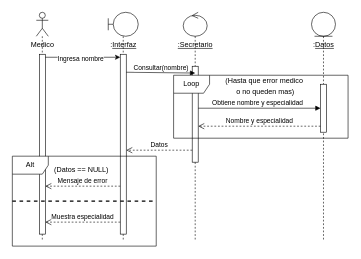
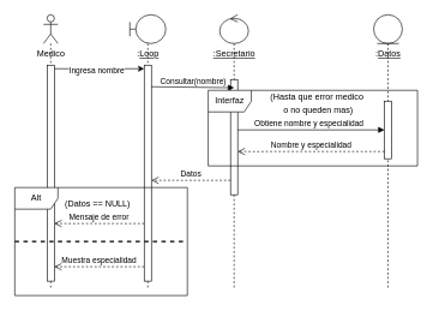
  <mxCell id="0" />
  <mxCell id="1" parent="0" />
  <mxCell id="2" value="" style="shape=umlLifeline;perimeter=lifelinePerimeter;whiteSpace=wrap;html=1;container=1;dropTarget=0;collapsible=0;recursiveResize=0;outlineConnect=0;portConstraint=eastwest;newEdgeStyle={&quot;curved&quot;:0,&quot;rounded&quot;:0};participant=umlActor;" vertex="1" parent="1"><mxGeometry x="60" y="20" width="20" height="380" as="geometry" /></mxCell>
  <mxCell id="3" value="" style="html=1;points=[[0,0,0,0,5],[0,1,0,0,-5],[1,0,0,0,5],[1,1,0,0,-5]];perimeter=orthogonalPerimeter;outlineConnect=0;targetShapes=umlLifeline;portConstraint=eastwest;newEdgeStyle={&quot;curved&quot;:0,&quot;rounded&quot;:0};" vertex="1" parent="2"><mxGeometry x="5" y="70" width="10" height="300" as="geometry" /></mxCell>
  <mxCell id="4" value="Medico" style="text;html=1;align=center;verticalAlign=middle;resizable=0;points=[];autosize=1;strokeColor=none;fillColor=none;" vertex="1" parent="1"><mxGeometry x="30" y="60" width="80" height="30" as="geometry" /></mxCell>
  <mxCell id="5" value="" style="shape=umlLifeline;perimeter=lifelinePerimeter;whiteSpace=wrap;html=1;container=1;dropTarget=0;collapsible=0;recursiveResize=0;outlineConnect=0;portConstraint=eastwest;newEdgeStyle={&quot;curved&quot;:0,&quot;rounded&quot;:0};participant=umlBoundary;" vertex="1" parent="1"><mxGeometry x="180" y="20" width="50" height="380" as="geometry" /></mxCell>
  <mxCell id="6" value="" style="html=1;points=[[0,0,0,0,5],[0,1,0,0,-5],[1,0,0,0,5],[1,1,0,0,-5]];perimeter=orthogonalPerimeter;outlineConnect=0;targetShapes=umlLifeline;portConstraint=eastwest;newEdgeStyle={&quot;curved&quot;:0,&quot;rounded&quot;:0};" vertex="1" parent="5"><mxGeometry x="20" y="70" width="10" height="300" as="geometry" /></mxCell>
- <mxCell id="7" value=":&lt;u&gt;Interfaz&lt;/u&gt;" style="text;html=1;align=center;verticalAlign=middle;resizable=0;points=[];autosize=1;strokeColor=none;fillColor=none;" vertex="1" parent="1"><mxGeometry x="170" y="60" width="70" height="30" as="geometry" /></mxCell>
+ <mxCell id="7" value=":&lt;u&gt;Loop&lt;/u&gt;" style="text;html=1;align=center;verticalAlign=middle;resizable=0;points=[];autosize=1;strokeColor=none;fillColor=none;" vertex="1" parent="1"><mxGeometry x="170" y="60" width="70" height="30" as="geometry" /></mxCell>
  <mxCell id="8" value="" style="shape=umlLifeline;perimeter=lifelinePerimeter;whiteSpace=wrap;html=1;container=1;dropTarget=0;collapsible=0;recursiveResize=0;outlineConnect=0;portConstraint=eastwest;newEdgeStyle={&quot;curved&quot;:0,&quot;rounded&quot;:0};participant=umlControl;" vertex="1" parent="1"><mxGeometry x="305" y="20" width="40" height="380" as="geometry" /></mxCell>
  <mxCell id="9" value="" style="html=1;points=[[0,0,0,0,5],[0,1,0,0,-5],[1,0,0,0,5],[1,1,0,0,-5]];perimeter=orthogonalPerimeter;outlineConnect=0;targetShapes=umlLifeline;portConstraint=eastwest;newEdgeStyle={&quot;curved&quot;:0,&quot;rounded&quot;:0};" vertex="1" parent="8"><mxGeometry x="15" y="90" width="10" height="160" as="geometry" /></mxCell>
  <mxCell id="10" value="&lt;u style=&quot;text-wrap: wrap;&quot;&gt;:Secretario&lt;/u&gt;" style="text;html=1;align=center;verticalAlign=middle;resizable=0;points=[];autosize=1;strokeColor=none;fillColor=none;" vertex="1" parent="1"><mxGeometry x="270" y="60" width="110" height="30" as="geometry" /></mxCell>
  <mxCell id="11" value="" style="shape=umlLifeline;perimeter=lifelinePerimeter;whiteSpace=wrap;html=1;container=1;dropTarget=0;collapsible=0;recursiveResize=0;outlineConnect=0;portConstraint=eastwest;newEdgeStyle={&quot;curved&quot;:0,&quot;rounded&quot;:0};participant=umlEntity;" vertex="1" parent="1"><mxGeometry x="519" y="20" width="40" height="380" as="geometry" /></mxCell>
  <mxCell id="12" value="" style="html=1;points=[[0,0,0,0,5],[0,1,0,0,-5],[1,0,0,0,5],[1,1,0,0,-5]];perimeter=orthogonalPerimeter;outlineConnect=0;targetShapes=umlLifeline;portConstraint=eastwest;newEdgeStyle={&quot;curved&quot;:0,&quot;rounded&quot;:0};" vertex="1" parent="11"><mxGeometry x="15" y="120" width="10" height="80" as="geometry" /></mxCell>
  <mxCell id="13" value=":&lt;u&gt;Datos&lt;/u&gt;" style="text;html=1;align=center;verticalAlign=middle;resizable=0;points=[];autosize=1;strokeColor=none;fillColor=none;" vertex="1" parent="1"><mxGeometry x="504" y="60" width="70" height="30" as="geometry" /></mxCell>
  <mxCell id="14" style="edgeStyle=orthogonalEdgeStyle;rounded=0;orthogonalLoop=1;jettySize=auto;html=1;curved=0;exitX=1;exitY=0;exitDx=0;exitDy=5;exitPerimeter=0;entryX=0;entryY=0;entryDx=0;entryDy=5;entryPerimeter=0;" edge="1" parent="1" source="3" target="6"><mxGeometry relative="1" as="geometry" /></mxCell>
  <mxCell id="15" value="Ingresa nombre" style="edgeLabel;html=1;align=center;verticalAlign=middle;resizable=0;points=[];" vertex="1" connectable="0" parent="14"><mxGeometry x="-0.137" y="-1" relative="1" as="geometry"><mxPoint x="4" as="offset" /></mxGeometry></mxCell>
  <mxCell id="16" value="Consultar(nombre)" style="html=1;verticalAlign=bottom;endArrow=block;curved=0;rounded=0;entryX=0.5;entryY=0.071;entryDx=0;entryDy=0;entryPerimeter=0;" edge="1" parent="1" target="9"><mxGeometry width="80" relative="1" as="geometry"><mxPoint x="210" y="120" as="sourcePoint" /><mxPoint x="300" y="120" as="targetPoint" /><mxPoint as="offset" /></mxGeometry></mxCell>
- <mxCell id="17" value="Loop" style="shape=umlFrame;whiteSpace=wrap;html=1;pointerEvents=0;" vertex="1" parent="1"><mxGeometry x="289" y="125" width="291" height="105" as="geometry" /></mxCell>
+ <mxCell id="17" value="Interfaz" style="shape=umlFrame;whiteSpace=wrap;html=1;pointerEvents=0;" vertex="1" parent="1"><mxGeometry x="289" y="125" width="291" height="105" as="geometry" /></mxCell>
  <mxCell id="18" value="Obtiene nombre y especialidad" style="html=1;verticalAlign=bottom;endArrow=block;curved=0;rounded=0;" edge="1" parent="1" target="12"><mxGeometry x="-0.03" width="80" relative="1" as="geometry"><mxPoint x="330" y="180" as="sourcePoint" /><mxPoint x="495" y="180" as="targetPoint" /><mxPoint as="offset" /></mxGeometry></mxCell>
  <mxCell id="19" value="Nombre y especialidad" style="html=1;verticalAlign=bottom;endArrow=open;dashed=1;endSize=8;curved=0;rounded=0;" edge="1" parent="1" source="12"><mxGeometry relative="1" as="geometry"><mxPoint x="490" y="210" as="sourcePoint" /><mxPoint x="330" y="210" as="targetPoint" /></mxGeometry></mxCell>
  <mxCell id="20" value="&lt;p style=&quot;line-height: 100%;&quot;&gt;(Hasta que error medico&lt;/p&gt;&lt;p style=&quot;line-height: 0%;&quot;&gt;&amp;nbsp;o no queden mas)&lt;/p&gt;" style="text;html=1;align=center;verticalAlign=middle;resizable=0;points=[];autosize=1;strokeColor=none;fillColor=none;" vertex="1" parent="1"><mxGeometry x="350" y="110" width="180" height="60" as="geometry" /></mxCell>
  <mxCell id="21" value="Datos" style="html=1;verticalAlign=bottom;endArrow=open;dashed=1;endSize=8;curved=0;rounded=0;" edge="1" parent="1" target="6"><mxGeometry relative="1" as="geometry"><mxPoint x="320" y="250" as="sourcePoint" /><mxPoint x="240" y="250" as="targetPoint" /></mxGeometry></mxCell>
  <mxCell id="22" value="Alt" style="shape=umlFrame;whiteSpace=wrap;html=1;pointerEvents=0;" vertex="1" parent="1"><mxGeometry x="20" y="260" width="240" height="150" as="geometry" /></mxCell>
  <mxCell id="23" value="" style="line;strokeWidth=2;html=1;dashed=1;" vertex="1" parent="1"><mxGeometry x="20" y="330" width="240" height="10" as="geometry" /></mxCell>
  <mxCell id="24" value="(Datos == NULL)" style="text;html=1;align=center;verticalAlign=middle;resizable=0;points=[];autosize=1;strokeColor=none;fillColor=none;" vertex="1" parent="1"><mxGeometry x="80" y="268" width="110" height="30" as="geometry" /></mxCell>
  <mxCell id="25" value="Mensaje de error" style="html=1;verticalAlign=bottom;endArrow=open;dashed=1;endSize=8;curved=0;rounded=0;" edge="1" parent="1" target="3"><mxGeometry relative="1" as="geometry"><mxPoint x="200" y="310" as="sourcePoint" /><mxPoint x="120" y="310" as="targetPoint" /></mxGeometry></mxCell>
  <mxCell id="26" value="Muestra especialidad" style="html=1;verticalAlign=bottom;endArrow=open;dashed=1;endSize=8;curved=0;rounded=0;" edge="1" parent="1" target="3"><mxGeometry relative="1" as="geometry"><mxPoint x="200" y="370" as="sourcePoint" /><mxPoint x="120" y="370" as="targetPoint" /></mxGeometry></mxCell>
